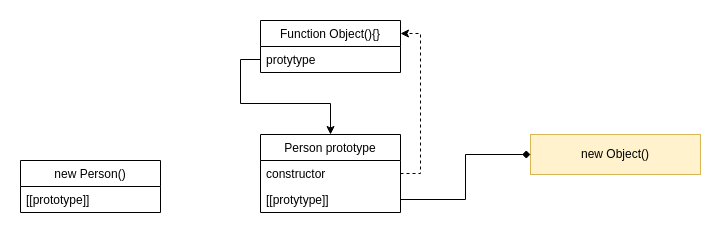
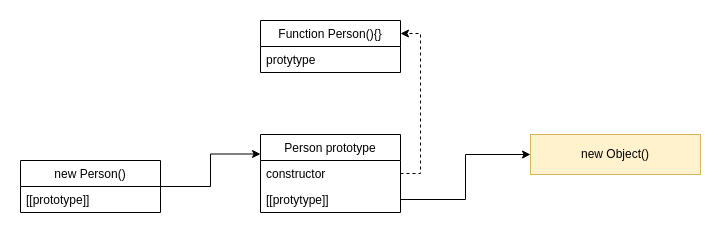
  <mxCell id="0" />
  <mxCell id="1" parent="0" />
  <mxCell id="2" value="new Object()" style="rounded=0;whiteSpace=wrap;html=1;fillColor=#fff2cc;strokeColor=#d6b656;" vertex="1" parent="1"><mxGeometry x="530" y="134" width="170" height="40" as="geometry" /></mxCell>
  <mxCell id="3" style="edgeStyle=orthogonalEdgeStyle;rounded=0;orthogonalLoop=1;jettySize=auto;html=1;exitX=0.5;exitY=0;exitDx=0;exitDy=0;" edge="1" parent="1" source="4"><mxGeometry relative="1" as="geometry"><mxPoint x="330" y="150" as="targetPoint" /></mxGeometry></mxCell>
  <mxCell id="4" value="Person prototype" style="swimlane;fontStyle=0;childLayout=stackLayout;horizontal=1;startSize=26;horizontalStack=0;resizeParent=1;resizeParentMax=0;resizeLast=0;collapsible=1;marginBottom=0;" vertex="1" parent="1"><mxGeometry x="260" y="134" width="140" height="78" as="geometry" /></mxCell>
  <mxCell id="5" value="constructor" style="text;strokeColor=none;fillColor=none;align=left;verticalAlign=top;spacingLeft=4;spacingRight=4;overflow=hidden;rotatable=0;points=[[0,0.5],[1,0.5]];portConstraint=eastwest;" vertex="1" parent="4"><mxGeometry y="26" width="140" height="26" as="geometry" /></mxCell>
  <mxCell id="6" value="[[protytype]]" style="text;strokeColor=none;fillColor=none;align=left;verticalAlign=top;spacingLeft=4;spacingRight=4;overflow=hidden;rotatable=0;points=[[0,0.5],[1,0.5]];portConstraint=eastwest;" vertex="1" parent="4"><mxGeometry y="52" width="140" height="26" as="geometry" /></mxCell>
+ <mxCell id="7" style="edgeStyle=orthogonalEdgeStyle;rounded=0;orthogonalLoop=1;jettySize=auto;html=1;entryX=0;entryY=0.25;entryDx=0;entryDy=0;" edge="1" parent="1" source="8" target="4"><mxGeometry relative="1" as="geometry" /></mxCell>
  <mxCell id="8" value="new Person()" style="swimlane;fontStyle=0;childLayout=stackLayout;horizontal=1;startSize=26;horizontalStack=0;resizeParent=1;resizeParentMax=0;resizeLast=0;collapsible=1;marginBottom=0;" vertex="1" parent="1"><mxGeometry x="20" y="160" width="140" height="52" as="geometry" /></mxCell>
  <mxCell id="9" value="[[prototype]]" style="text;strokeColor=none;fillColor=none;align=left;verticalAlign=top;spacingLeft=4;spacingRight=4;overflow=hidden;rotatable=0;points=[[0,0.5],[1,0.5]];portConstraint=eastwest;" vertex="1" parent="8"><mxGeometry y="26" width="140" height="26" as="geometry" /></mxCell>
- <mxCell id="10" style="edgeStyle=orthogonalEdgeStyle;rounded=0;orthogonalLoop=1;jettySize=auto;html=1;entryX=0;entryY=0.5;entryDx=0;entryDy=0;endArrow=diamond;" edge="1" parent="1" source="6" target="2"><mxGeometry relative="1" as="geometry" /></mxCell>
- <mxCell id="11" value="Function Object(){}" style="swimlane;fontStyle=0;childLayout=stackLayout;horizontal=1;startSize=26;horizontalStack=0;resizeParent=1;resizeParentMax=0;resizeLast=0;collapsible=1;marginBottom=0;" vertex="1" parent="1"><mxGeometry x="260" y="20" width="140" height="52" as="geometry" /></mxCell>
+ <mxCell id="10" style="edgeStyle=orthogonalEdgeStyle;rounded=0;orthogonalLoop=1;jettySize=auto;html=1;entryX=0;entryY=0.5;entryDx=0;entryDy=0;" edge="1" parent="1" source="6" target="2"><mxGeometry relative="1" as="geometry" /></mxCell>
+ <mxCell id="11" value="Function Person(){}" style="swimlane;fontStyle=0;childLayout=stackLayout;horizontal=1;startSize=26;horizontalStack=0;resizeParent=1;resizeParentMax=0;resizeLast=0;collapsible=1;marginBottom=0;" vertex="1" parent="1"><mxGeometry x="260" y="20" width="140" height="52" as="geometry" /></mxCell>
  <mxCell id="12" value="protytype" style="text;strokeColor=none;fillColor=none;align=left;verticalAlign=top;spacingLeft=4;spacingRight=4;overflow=hidden;rotatable=0;points=[[0,0.5],[1,0.5]];portConstraint=eastwest;" vertex="1" parent="11"><mxGeometry y="26" width="140" height="26" as="geometry" /></mxCell>
- <mxCell id="13" style="edgeStyle=orthogonalEdgeStyle;rounded=0;orthogonalLoop=1;jettySize=auto;html=1;entryX=0.5;entryY=0;entryDx=0;entryDy=0;" edge="1" parent="1" source="12" target="4"><mxGeometry relative="1" as="geometry" /></mxCell>
  <mxCell id="14" style="edgeStyle=orthogonalEdgeStyle;rounded=0;orthogonalLoop=1;jettySize=auto;html=1;entryX=1;entryY=0.25;entryDx=0;entryDy=0;exitX=1;exitY=0.5;exitDx=0;exitDy=0;dashed=1;" edge="1" parent="1" source="5" target="11"><mxGeometry relative="1" as="geometry"><mxPoint x="520" y="80" as="sourcePoint" /></mxGeometry></mxCell>
